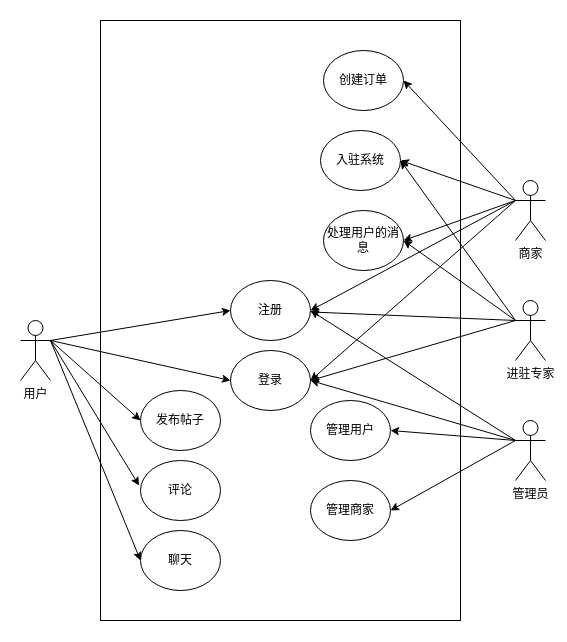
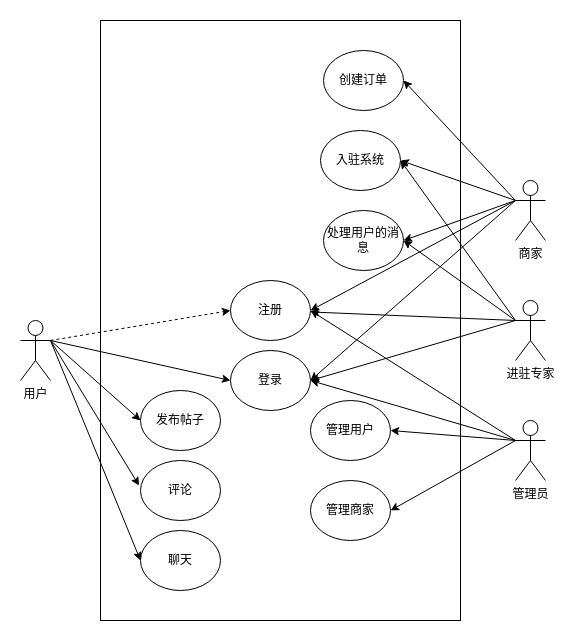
  <mxCell id="0" />
  <mxCell id="1" parent="0" />
  <mxCell id="2" value="评论" style="ellipse;whiteSpace=wrap;html=1;" vertex="1" parent="1"><mxGeometry x="140" y="460" width="80" height="60" as="geometry" /></mxCell>
  <mxCell id="3" value="发布帖子" style="ellipse;whiteSpace=wrap;html=1;" vertex="1" parent="1"><mxGeometry x="140" y="390" width="80" height="60" as="geometry" /></mxCell>
  <mxCell id="4" value="登录" style="ellipse;whiteSpace=wrap;html=1;" vertex="1" parent="1"><mxGeometry x="230" y="350" width="80" height="60" as="geometry" /></mxCell>
  <mxCell id="5" value="注册" style="ellipse;whiteSpace=wrap;html=1;" vertex="1" parent="1"><mxGeometry x="230" y="280" width="80" height="60" as="geometry" /></mxCell>
  <mxCell id="6" value="聊天" style="ellipse;whiteSpace=wrap;html=1;" vertex="1" parent="1"><mxGeometry x="140" y="530" width="80" height="60" as="geometry" /></mxCell>
  <mxCell id="7" value="入驻系统" style="ellipse;whiteSpace=wrap;html=1;" vertex="1" parent="1"><mxGeometry x="320" y="130" width="80" height="60" as="geometry" /></mxCell>
  <mxCell id="8" value="处理用户的消息" style="ellipse;whiteSpace=wrap;html=1;" vertex="1" parent="1"><mxGeometry x="323" y="210" width="80" height="60" as="geometry" /></mxCell>
  <mxCell id="9" value="管理用户" style="ellipse;whiteSpace=wrap;html=1;" vertex="1" parent="1"><mxGeometry x="310" y="400" width="80" height="60" as="geometry" /></mxCell>
  <mxCell id="10" value="管理商家" style="ellipse;whiteSpace=wrap;html=1;" vertex="1" parent="1"><mxGeometry x="310" y="480" width="80" height="60" as="geometry" /></mxCell>
  <mxCell id="11" value="用户" style="shape=umlActor;verticalLabelPosition=bottom;verticalAlign=top;html=1;outlineConnect=0;" vertex="1" parent="1"><mxGeometry x="20" y="320" width="30" height="60" as="geometry" /></mxCell>
  <mxCell id="12" style="rounded=0;orthogonalLoop=1;jettySize=auto;html=1;exitX=0;exitY=0.333;exitDx=0;exitDy=0;exitPerimeter=0;" edge="1" parent="1" source="16" target="5"><mxGeometry relative="1" as="geometry" /></mxCell>
  <mxCell id="13" style="rounded=0;orthogonalLoop=1;jettySize=auto;html=1;exitX=0;exitY=0.333;exitDx=0;exitDy=0;exitPerimeter=0;entryX=1;entryY=0.5;entryDx=0;entryDy=0;" edge="1" parent="1" source="16" target="4"><mxGeometry relative="1" as="geometry" /></mxCell>
  <mxCell id="14" style="rounded=0;orthogonalLoop=1;jettySize=auto;html=1;exitX=0;exitY=0.333;exitDx=0;exitDy=0;exitPerimeter=0;entryX=1;entryY=0.5;entryDx=0;entryDy=0;" edge="1" parent="1" source="16" target="7"><mxGeometry relative="1" as="geometry" /></mxCell>
  <mxCell id="15" style="rounded=0;orthogonalLoop=1;jettySize=auto;html=1;exitX=0;exitY=0.333;exitDx=0;exitDy=0;exitPerimeter=0;entryX=1;entryY=0.5;entryDx=0;entryDy=0;" edge="1" parent="1" source="16" target="8"><mxGeometry relative="1" as="geometry" /></mxCell>
  <mxCell id="16" value="进驻专家" style="shape=umlActor;verticalLabelPosition=bottom;verticalAlign=top;html=1;outlineConnect=0;" vertex="1" parent="1"><mxGeometry x="515" y="300" width="30" height="60" as="geometry" /></mxCell>
  <mxCell id="17" style="rounded=0;orthogonalLoop=1;jettySize=auto;html=1;exitX=0;exitY=0.333;exitDx=0;exitDy=0;exitPerimeter=0;entryX=1;entryY=0.5;entryDx=0;entryDy=0;" edge="1" parent="1" source="18" target="4"><mxGeometry relative="1" as="geometry"><mxPoint x="460" y="280" as="targetPoint" /></mxGeometry></mxCell>
  <mxCell id="18" value="商家" style="shape=umlActor;verticalLabelPosition=bottom;verticalAlign=top;html=1;outlineConnect=0;" vertex="1" parent="1"><mxGeometry x="515" y="180" width="30" height="60" as="geometry" /></mxCell>
  <mxCell id="19" style="rounded=0;orthogonalLoop=1;jettySize=auto;html=1;exitX=0;exitY=0.333;exitDx=0;exitDy=0;exitPerimeter=0;entryX=1;entryY=0.5;entryDx=0;entryDy=0;" edge="1" parent="1" source="23" target="5"><mxGeometry relative="1" as="geometry" /></mxCell>
  <mxCell id="20" style="rounded=0;orthogonalLoop=1;jettySize=auto;html=1;exitX=0;exitY=0.333;exitDx=0;exitDy=0;exitPerimeter=0;entryX=1;entryY=0.5;entryDx=0;entryDy=0;" edge="1" parent="1" source="23" target="4"><mxGeometry relative="1" as="geometry" /></mxCell>
  <mxCell id="21" style="rounded=0;orthogonalLoop=1;jettySize=auto;html=1;exitX=0;exitY=0.333;exitDx=0;exitDy=0;exitPerimeter=0;entryX=1;entryY=0.5;entryDx=0;entryDy=0;" edge="1" parent="1" source="23" target="9"><mxGeometry relative="1" as="geometry" /></mxCell>
  <mxCell id="22" style="rounded=0;orthogonalLoop=1;jettySize=auto;html=1;exitX=0;exitY=0.333;exitDx=0;exitDy=0;exitPerimeter=0;entryX=1;entryY=0.5;entryDx=0;entryDy=0;" edge="1" parent="1" source="23" target="10"><mxGeometry relative="1" as="geometry" /></mxCell>
  <mxCell id="23" value="管理员" style="shape=umlActor;verticalLabelPosition=bottom;verticalAlign=top;html=1;outlineConnect=0;" vertex="1" parent="1"><mxGeometry x="515" y="420" width="30" height="60" as="geometry" /></mxCell>
- <mxCell id="24" value="" style="endArrow=classic;html=1;rounded=0;exitX=1;exitY=0.333;exitDx=0;exitDy=0;exitPerimeter=0;entryX=0;entryY=0.5;entryDx=0;entryDy=0;" edge="1" parent="1" source="11" target="5"><mxGeometry width="50" height="50" relative="1" as="geometry"><mxPoint x="30" y="270" as="sourcePoint" /><mxPoint x="80" y="220" as="targetPoint" /></mxGeometry></mxCell>
+ <mxCell id="24" value="" style="endArrow=classic;html=1;rounded=0;exitX=1;exitY=0.333;exitDx=0;exitDy=0;exitPerimeter=0;entryX=0;entryY=0.5;entryDx=0;entryDy=0;dashed=1;" edge="1" parent="1" source="11" target="5"><mxGeometry width="50" height="50" relative="1" as="geometry"><mxPoint x="30" y="270" as="sourcePoint" /><mxPoint x="80" y="220" as="targetPoint" /></mxGeometry></mxCell>
  <mxCell id="25" value="" style="endArrow=classic;html=1;rounded=0;exitX=1;exitY=0.333;exitDx=0;exitDy=0;exitPerimeter=0;entryX=0;entryY=0.5;entryDx=0;entryDy=0;" edge="1" parent="1" source="11" target="4"><mxGeometry width="50" height="50" relative="1" as="geometry"><mxPoint x="80" y="380" as="sourcePoint" /><mxPoint x="130" y="330" as="targetPoint" /></mxGeometry></mxCell>
  <mxCell id="26" value="" style="endArrow=classic;html=1;rounded=0;exitX=1;exitY=0.333;exitDx=0;exitDy=0;exitPerimeter=0;entryX=0;entryY=0.5;entryDx=0;entryDy=0;" edge="1" parent="1" source="11" target="3"><mxGeometry width="50" height="50" relative="1" as="geometry"><mxPoint x="40" y="490" as="sourcePoint" /><mxPoint x="90" y="440" as="targetPoint" /></mxGeometry></mxCell>
  <mxCell id="27" value="" style="endArrow=classic;html=1;rounded=0;entryX=-0.018;entryY=0.417;entryDx=0;entryDy=0;entryPerimeter=0;" edge="1" parent="1" target="2"><mxGeometry width="50" height="50" relative="1" as="geometry"><mxPoint x="50" y="340" as="sourcePoint" /><mxPoint x="80" y="430" as="targetPoint" /></mxGeometry></mxCell>
  <mxCell id="28" value="" style="endArrow=classic;html=1;rounded=0;entryX=0;entryY=0.5;entryDx=0;entryDy=0;" edge="1" parent="1" target="6"><mxGeometry width="50" height="50" relative="1" as="geometry"><mxPoint x="50" y="340" as="sourcePoint" /><mxPoint x="130" y="500" as="targetPoint" /></mxGeometry></mxCell>
  <mxCell id="29" value="创建订单" style="ellipse;whiteSpace=wrap;html=1;" vertex="1" parent="1"><mxGeometry x="323" y="50" width="80" height="60" as="geometry" /></mxCell>
  <mxCell id="30" value="" style="endArrow=classic;html=1;rounded=0;exitX=0;exitY=0.333;exitDx=0;exitDy=0;exitPerimeter=0;entryX=1;entryY=0.5;entryDx=0;entryDy=0;" edge="1" parent="1" source="18" target="29"><mxGeometry width="50" height="50" relative="1" as="geometry"><mxPoint x="460" y="180" as="sourcePoint" /><mxPoint x="510" y="130" as="targetPoint" /></mxGeometry></mxCell>
  <mxCell id="31" value="" style="endArrow=classic;html=1;rounded=0;exitX=0;exitY=0.333;exitDx=0;exitDy=0;exitPerimeter=0;entryX=1;entryY=0.5;entryDx=0;entryDy=0;" edge="1" parent="1" source="18" target="7"><mxGeometry width="50" height="50" relative="1" as="geometry"><mxPoint x="430" y="260" as="sourcePoint" /><mxPoint x="480" y="210" as="targetPoint" /></mxGeometry></mxCell>
  <mxCell id="32" value="" style="endArrow=classic;html=1;rounded=0;exitX=0;exitY=0.333;exitDx=0;exitDy=0;exitPerimeter=0;entryX=1;entryY=0.5;entryDx=0;entryDy=0;" edge="1" parent="1" source="18" target="8"><mxGeometry width="50" height="50" relative="1" as="geometry"><mxPoint x="390" y="340" as="sourcePoint" /><mxPoint x="440" y="290" as="targetPoint" /></mxGeometry></mxCell>
  <mxCell id="33" value="" style="endArrow=classic;html=1;rounded=0;exitX=0;exitY=0.333;exitDx=0;exitDy=0;exitPerimeter=0;entryX=1;entryY=0.5;entryDx=0;entryDy=0;" edge="1" parent="1" source="18" target="5"><mxGeometry width="50" height="50" relative="1" as="geometry"><mxPoint x="410" y="340" as="sourcePoint" /><mxPoint x="460" y="290" as="targetPoint" /></mxGeometry></mxCell>
  <mxCell id="34" value="" style="rounded=0;whiteSpace=wrap;html=1;fillColor=none;" vertex="1" parent="1"><mxGeometry x="100" y="20" width="360" height="600" as="geometry" /></mxCell>
